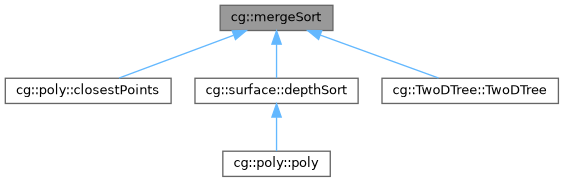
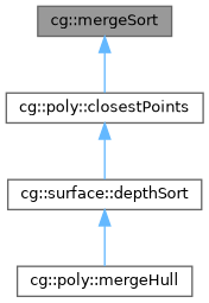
  digraph {
    rankdir=TB
    node [color=grey40 fillcolor=white fontname=Helvetica fontsize=10 shape=box style=filled]
    edge [color=steelblue1 dir=back fontname=Helvetica fontsize=10 labelfontname=Helvetica labelfontsize=10 style=solid]
    n1 [color=gray40 fillcolor=grey60 fontcolor=black height=0.2 label="cg::mergeSort" width=0.4]
    n2 [height=0.2 label="cg::poly::closestPoints" width=0.4]
    n3 [height=0.2 label="cg::surface::depthSort" width=0.4]
-   n4 [height=0.2 label="cg::TwoDTree::TwoDTree" width=0.4]
-   n5 [height=0.2 label="cg::poly::poly" width=0.4]
+   n5 [height=0.2 label="cg::poly::mergeHull" width=0.4]
    n1 -> n2
-   n1 -> n3
-   n1 -> n4
+   n2 -> n3
    n3 -> n5
  }
